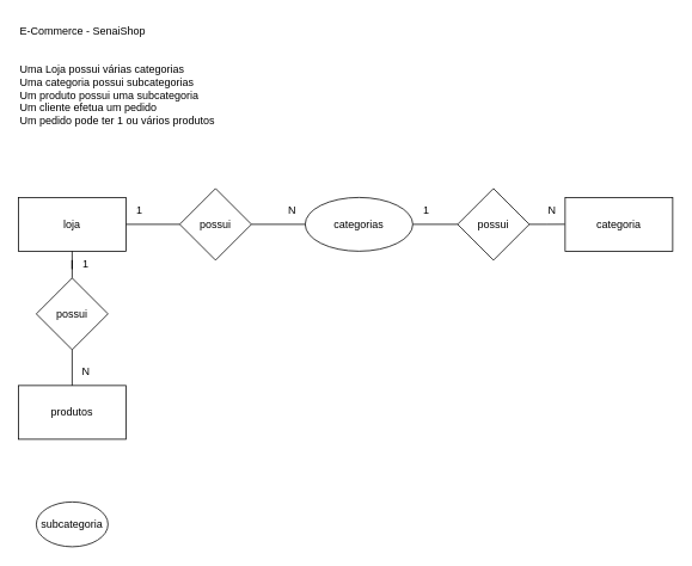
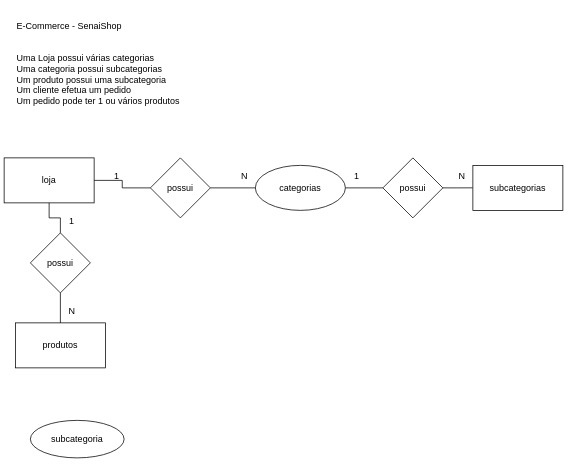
  <mxCell id="0" />
  <mxCell id="1" parent="0" />
  <mxCell id="2" style="edgeStyle=orthogonalEdgeStyle;rounded=0;orthogonalLoop=1;jettySize=auto;html=1;entryX=0;entryY=0.5;entryDx=0;entryDy=0;endArrow=none;endFill=0;" edge="1" parent="1" source="3" target="9"><mxGeometry relative="1" as="geometry" /></mxCell>
- <mxCell id="3" value="loja" style="rounded=0;whiteSpace=wrap;html=1;" vertex="1" parent="1"><mxGeometry x="20" y="220" width="120" height="60" as="geometry" /></mxCell>
+ <mxCell id="3" value="loja" style="rounded=0;whiteSpace=wrap;html=1;" vertex="1" parent="1"><mxGeometry x="5" y="210" width="120" height="60" as="geometry" /></mxCell>
  <mxCell id="4" value="E-Commerce - SenaiShop&#10;&#10;&#10;Uma Loja possui várias categorias&#10;Uma categoria possui subcategorias&#10;Um produto possui uma subcategoria&#10;Um cliente efetua um pedido&#10;Um pedido pode ter 1 ou vários produtos" style="text;whiteSpace=wrap;" vertex="1" parent="1"><mxGeometry x="20" y="20" width="250" height="140" as="geometry" /></mxCell>
  <mxCell id="5" style="edgeStyle=orthogonalEdgeStyle;rounded=0;orthogonalLoop=1;jettySize=auto;html=1;entryX=0;entryY=0.5;entryDx=0;entryDy=0;endArrow=none;endFill=0;" edge="1" parent="1" source="6" target="18"><mxGeometry relative="1" as="geometry" /></mxCell>
  <mxCell id="6" value="categorias" style="ellipse;whiteSpace=wrap;html=1;" vertex="1" parent="1"><mxGeometry x="340" y="220" width="120" height="60" as="geometry" /></mxCell>
  <mxCell id="7" value="produtos" style="rounded=0;whiteSpace=wrap;html=1;" vertex="1" parent="1"><mxGeometry x="20" y="430" width="120" height="60" as="geometry" /></mxCell>
  <mxCell id="8" style="edgeStyle=orthogonalEdgeStyle;rounded=0;orthogonalLoop=1;jettySize=auto;html=1;entryX=0;entryY=0.5;entryDx=0;entryDy=0;endArrow=none;endFill=0;" edge="1" parent="1" source="9" target="6"><mxGeometry relative="1" as="geometry" /></mxCell>
  <mxCell id="9" value="possui" style="rhombus;whiteSpace=wrap;html=1;" vertex="1" parent="1"><mxGeometry x="200" y="210" width="80" height="80" as="geometry" /></mxCell>
  <mxCell id="10" style="edgeStyle=orthogonalEdgeStyle;rounded=0;orthogonalLoop=1;jettySize=auto;html=1;entryX=0.5;entryY=1;entryDx=0;entryDy=0;endArrow=none;endFill=0;" edge="1" parent="1" source="12" target="3"><mxGeometry relative="1" as="geometry" /></mxCell>
  <mxCell id="11" style="edgeStyle=orthogonalEdgeStyle;rounded=0;orthogonalLoop=1;jettySize=auto;html=1;entryX=0.5;entryY=0;entryDx=0;entryDy=0;endArrow=none;endFill=0;" edge="1" parent="1" source="12" target="7"><mxGeometry relative="1" as="geometry" /></mxCell>
  <mxCell id="12" value="possui" style="rhombus;whiteSpace=wrap;html=1;" vertex="1" parent="1"><mxGeometry x="40" y="310" width="80" height="80" as="geometry" /></mxCell>
  <mxCell id="13" value="1" style="text;html=1;align=center;verticalAlign=middle;resizable=0;points=[];autosize=1;strokeColor=none;fillColor=none;" vertex="1" parent="1"><mxGeometry x="140" y="220" width="30" height="30" as="geometry" /></mxCell>
  <mxCell id="14" value="N" style="text;html=1;align=center;verticalAlign=middle;resizable=0;points=[];autosize=1;strokeColor=none;fillColor=none;" vertex="1" parent="1"><mxGeometry x="310" y="220" width="30" height="30" as="geometry" /></mxCell>
  <mxCell id="15" value="N" style="text;html=1;align=center;verticalAlign=middle;resizable=0;points=[];autosize=1;strokeColor=none;fillColor=none;" vertex="1" parent="1"><mxGeometry x="80" y="400" width="30" height="30" as="geometry" /></mxCell>
  <mxCell id="16" value="1" style="text;html=1;align=center;verticalAlign=middle;resizable=0;points=[];autosize=1;strokeColor=none;fillColor=none;" vertex="1" parent="1"><mxGeometry x="80" y="280" width="30" height="30" as="geometry" /></mxCell>
  <mxCell id="17" style="edgeStyle=orthogonalEdgeStyle;rounded=0;orthogonalLoop=1;jettySize=auto;html=1;entryX=-0.002;entryY=0.499;entryDx=0;entryDy=0;entryPerimeter=0;endArrow=none;endFill=0;" edge="1" parent="1" source="18" target="19"><mxGeometry relative="1" as="geometry" /></mxCell>
  <mxCell id="18" value="possui" style="rhombus;whiteSpace=wrap;html=1;" vertex="1" parent="1"><mxGeometry x="510" y="210" width="80" height="80" as="geometry" /></mxCell>
- <mxCell id="19" value="categoria" style="rounded=0;whiteSpace=wrap;html=1;" vertex="1" parent="1"><mxGeometry x="630" y="220" width="120" height="60" as="geometry" /></mxCell>
+ <mxCell id="19" value="subcategorias" style="rounded=0;whiteSpace=wrap;html=1;" vertex="1" parent="1"><mxGeometry x="630" y="220" width="120" height="60" as="geometry" /></mxCell>
  <mxCell id="20" value="N" style="text;html=1;align=center;verticalAlign=middle;resizable=0;points=[];autosize=1;strokeColor=none;fillColor=none;" vertex="1" parent="1"><mxGeometry x="600" y="220" width="30" height="30" as="geometry" /></mxCell>
  <mxCell id="21" value="1" style="text;html=1;align=center;verticalAlign=middle;resizable=0;points=[];autosize=1;strokeColor=none;fillColor=none;" vertex="1" parent="1"><mxGeometry x="460" y="220" width="30" height="30" as="geometry" /></mxCell>
- <mxCell id="22" value="subcategoria" style="ellipse;whiteSpace=wrap;html=1;rounded=0;" vertex="1" parent="1"><mxGeometry x="40" y="560" width="80" height="50" as="geometry" /></mxCell>
+ <mxCell id="22" value="subcategoria" style="ellipse;whiteSpace=wrap;html=1;rounded=0;" vertex="1" parent="1"><mxGeometry x="40" y="560" width="125" height="50" as="geometry" /></mxCell>
